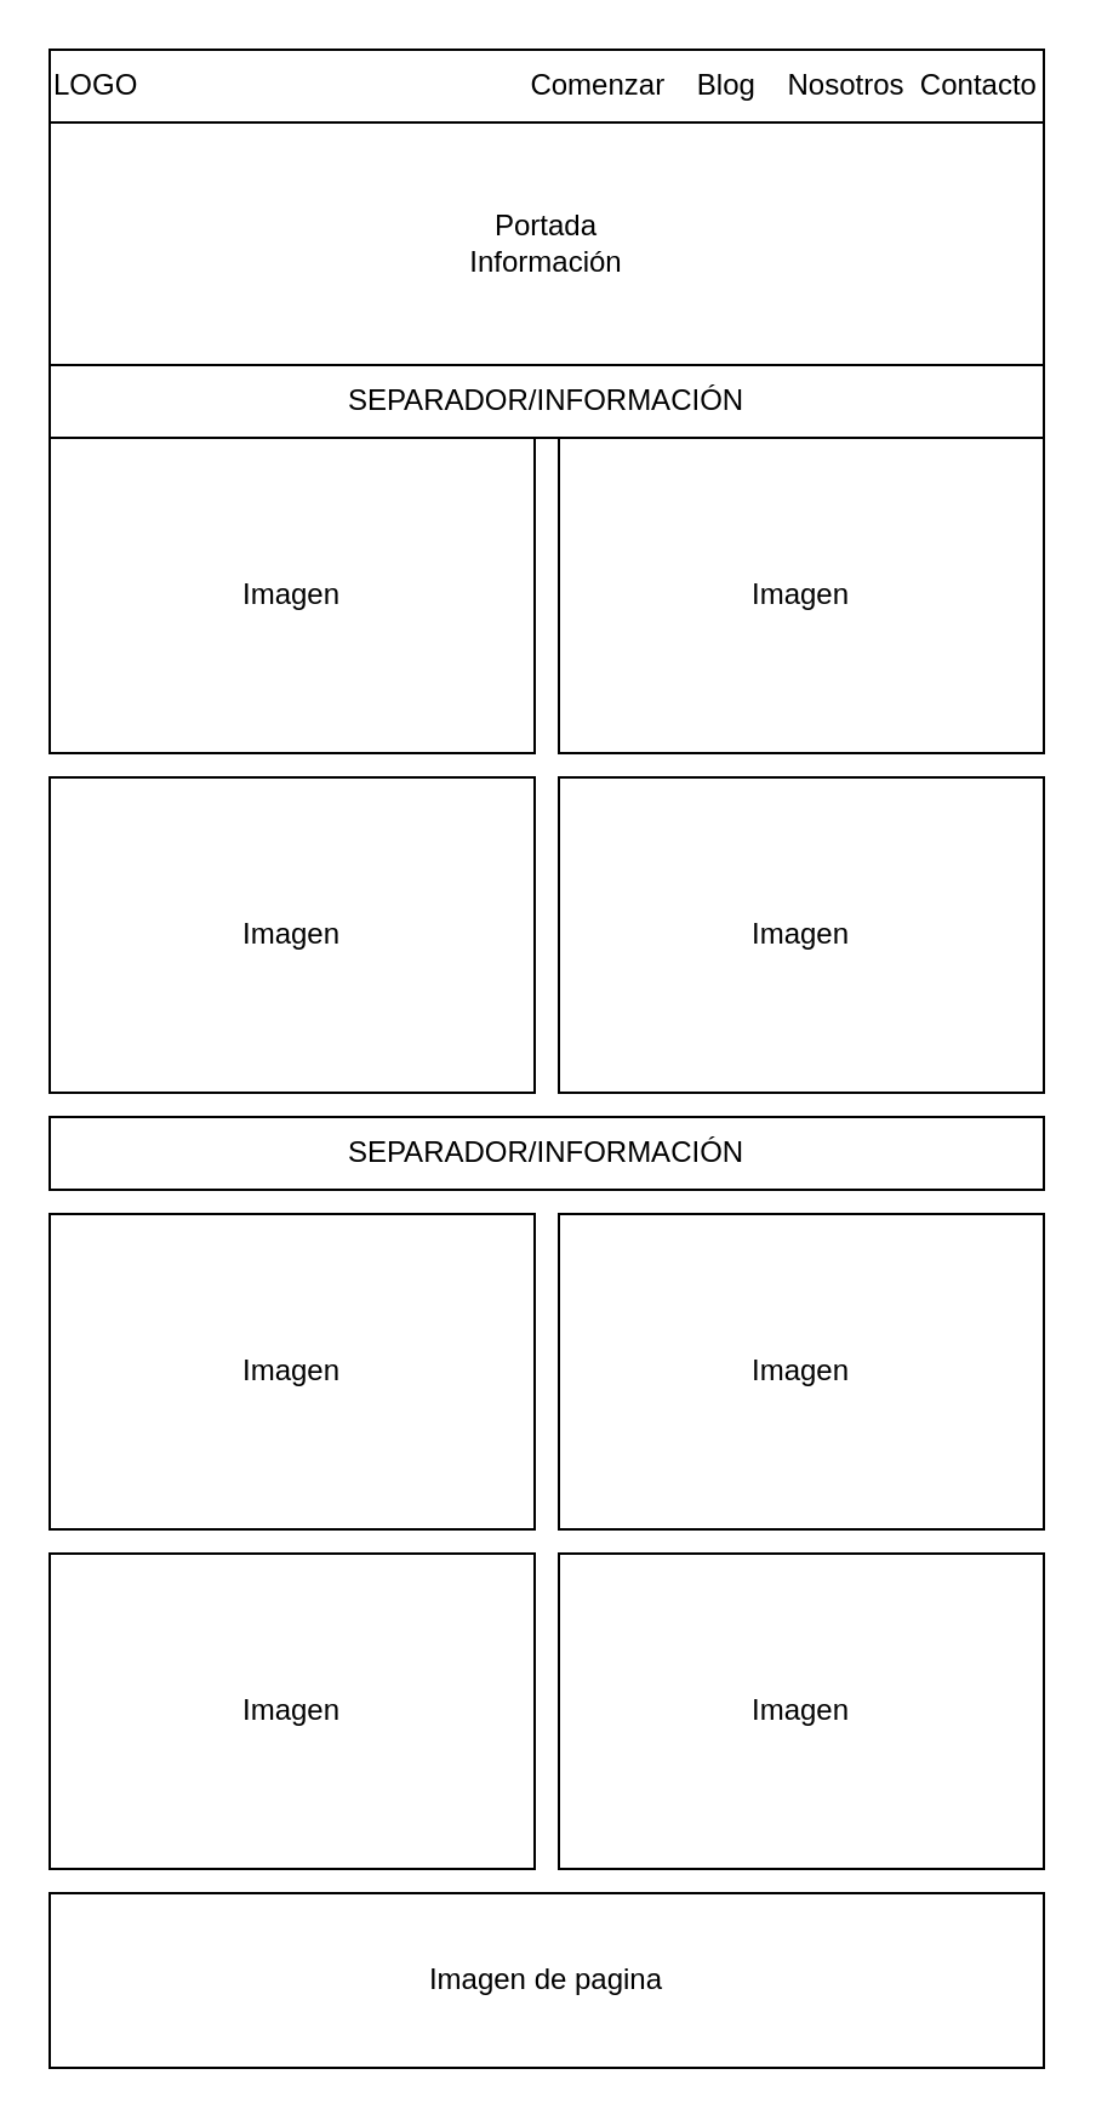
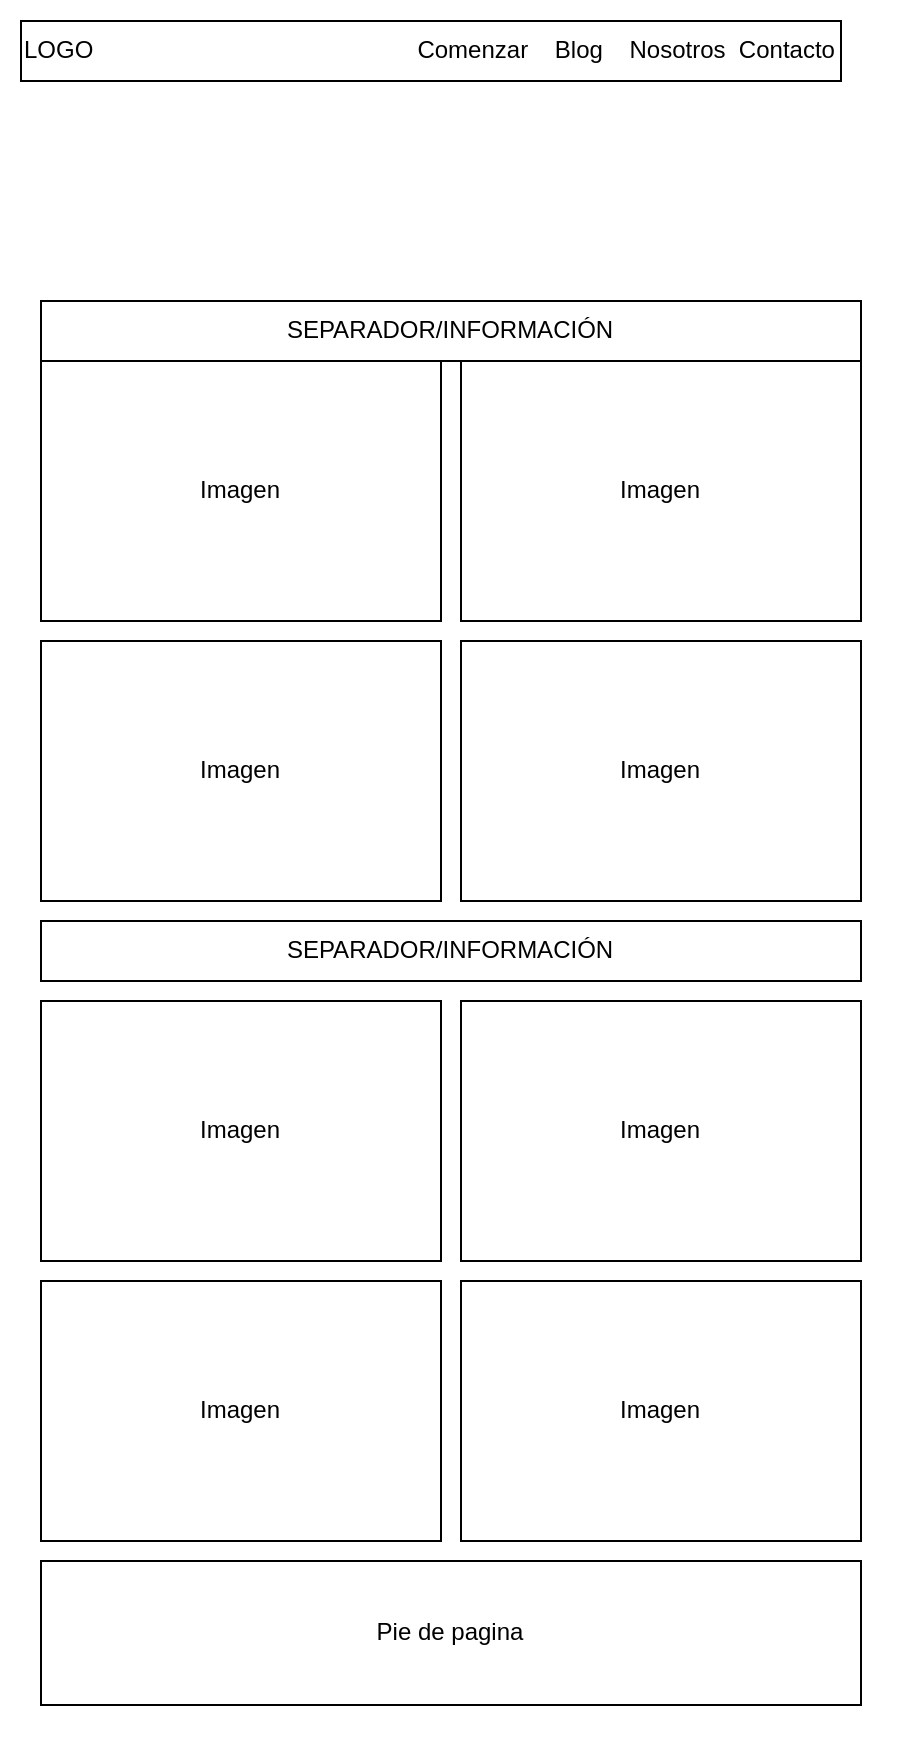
  <mxCell id="0" />
  <mxCell id="1" parent="0" />
- <mxCell id="2" value="LOGO&amp;nbsp; &amp;nbsp;&lt;span style=&quot;white-space: pre&quot;&gt;&#09;&lt;/span&gt;&lt;span style=&quot;white-space: pre&quot;&gt;&#09;&lt;/span&gt;&lt;span style=&quot;white-space: pre&quot;&gt;&#09;&lt;/span&gt;&lt;span style=&quot;white-space: pre&quot;&gt;&#09;&lt;/span&gt;&lt;span style=&quot;white-space: pre&quot;&gt;&#09;&lt;/span&gt;&lt;span style=&quot;white-space: pre&quot;&gt;&#09;&lt;/span&gt; &amp;nbsp; Comenzar&amp;nbsp; &amp;nbsp; Blog&amp;nbsp; &amp;nbsp; Nosotros&amp;nbsp; Contacto" style="rounded=0;whiteSpace=wrap;html=1;align=left;" parent="1" vertex="1"><mxGeometry width="410" height="30" as="geometry" x="20" y="20" /></mxCell>
- <mxCell id="3" value="Portada&lt;br&gt;Información" style="rounded=0;whiteSpace=wrap;html=1;" parent="1" vertex="1"><mxGeometry y="50" width="410" height="100" as="geometry" x="20" /></mxCell>
+ <mxCell id="2" value="LOGO&amp;nbsp; &amp;nbsp;&lt;span style=&quot;white-space: pre&quot;&gt;&#09;&lt;/span&gt;&lt;span style=&quot;white-space: pre&quot;&gt;&#09;&lt;/span&gt;&lt;span style=&quot;white-space: pre&quot;&gt;&#09;&lt;/span&gt;&lt;span style=&quot;white-space: pre&quot;&gt;&#09;&lt;/span&gt;&lt;span style=&quot;white-space: pre&quot;&gt;&#09;&lt;/span&gt;&lt;span style=&quot;white-space: pre&quot;&gt;&#09;&lt;/span&gt; &amp;nbsp; Comenzar&amp;nbsp; &amp;nbsp; Blog&amp;nbsp; &amp;nbsp; Nosotros&amp;nbsp; Contacto" style="rounded=0;whiteSpace=wrap;html=1;align=left;" parent="1" vertex="1"><mxGeometry x="10" y="10" width="410" height="30" as="geometry" /></mxCell>
  <mxCell id="4" value="SEPARADOR/INFORMACIÓN" style="rounded=0;whiteSpace=wrap;html=1;" parent="1" vertex="1"><mxGeometry y="150" width="410" height="30" as="geometry" x="20" /></mxCell>
  <mxCell id="5" value="Imagen" style="rounded=0;whiteSpace=wrap;html=1;" parent="1" vertex="1"><mxGeometry y="180" width="200" height="130" as="geometry" x="20" /></mxCell>
  <mxCell id="6" value="SEPARADOR/INFORMACIÓN" style="rounded=0;whiteSpace=wrap;html=1;" parent="1" vertex="1"><mxGeometry y="460" width="410" height="30" as="geometry" x="20" /></mxCell>
- <mxCell id="7" value="Imagen de pagina" style="rounded=0;whiteSpace=wrap;html=1;" parent="1" vertex="1"><mxGeometry y="780" width="410" height="72" as="geometry" x="20" /></mxCell>
+ <mxCell id="7" value="Pie de pagina" style="rounded=0;whiteSpace=wrap;html=1;" parent="1" vertex="1"><mxGeometry y="780" width="410" height="72" as="geometry" x="20" /></mxCell>
  <mxCell id="8" value="Imagen" style="rounded=0;whiteSpace=wrap;html=1;" vertex="1" parent="1"><mxGeometry x="230" y="180" width="200" height="130" as="geometry" /></mxCell>
  <mxCell id="9" value="Imagen" style="rounded=0;whiteSpace=wrap;html=1;" vertex="1" parent="1"><mxGeometry y="320" width="200" height="130" as="geometry" x="20" /></mxCell>
  <mxCell id="10" value="Imagen" style="rounded=0;whiteSpace=wrap;html=1;" vertex="1" parent="1"><mxGeometry x="230" y="320" width="200" height="130" as="geometry" /></mxCell>
  <mxCell id="11" value="Imagen" style="rounded=0;whiteSpace=wrap;html=1;" vertex="1" parent="1"><mxGeometry y="500" width="200" height="130" as="geometry" x="20" /></mxCell>
  <mxCell id="12" value="Imagen" style="rounded=0;whiteSpace=wrap;html=1;" vertex="1" parent="1"><mxGeometry x="230" y="500" width="200" height="130" as="geometry" /></mxCell>
  <mxCell id="13" value="Imagen" style="rounded=0;whiteSpace=wrap;html=1;" vertex="1" parent="1"><mxGeometry y="640" width="200" height="130" as="geometry" x="20" /></mxCell>
  <mxCell id="14" value="Imagen" style="rounded=0;whiteSpace=wrap;html=1;" vertex="1" parent="1"><mxGeometry x="230" y="640" width="200" height="130" as="geometry" /></mxCell>
